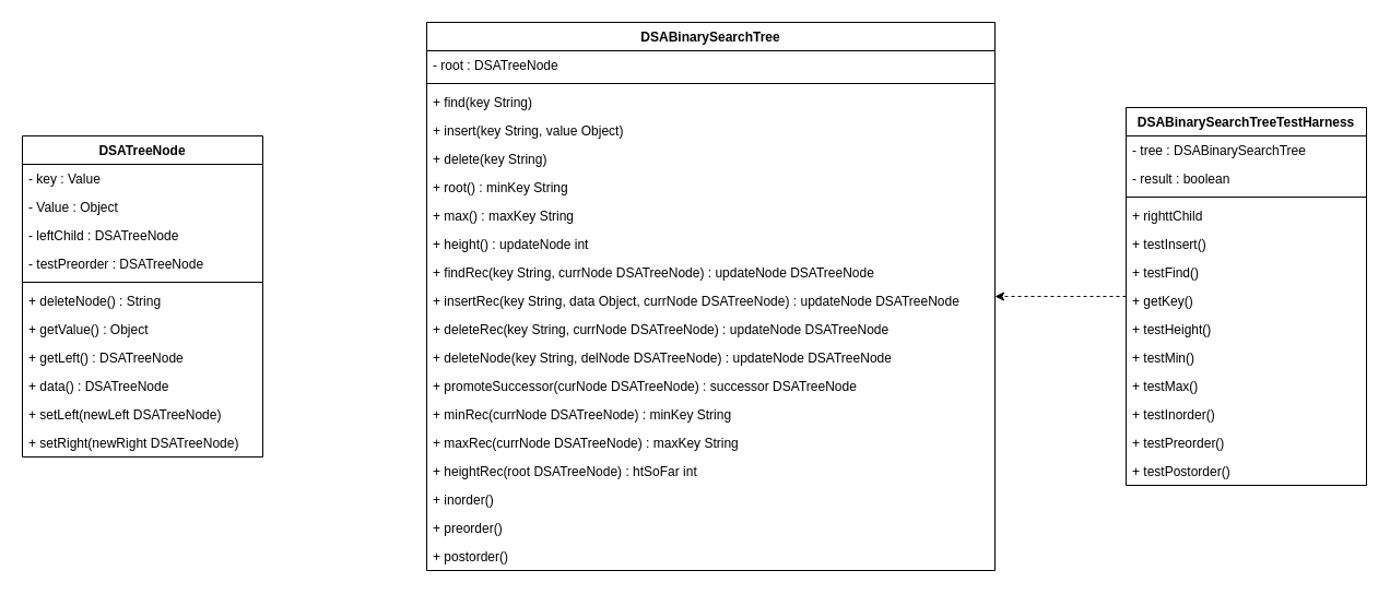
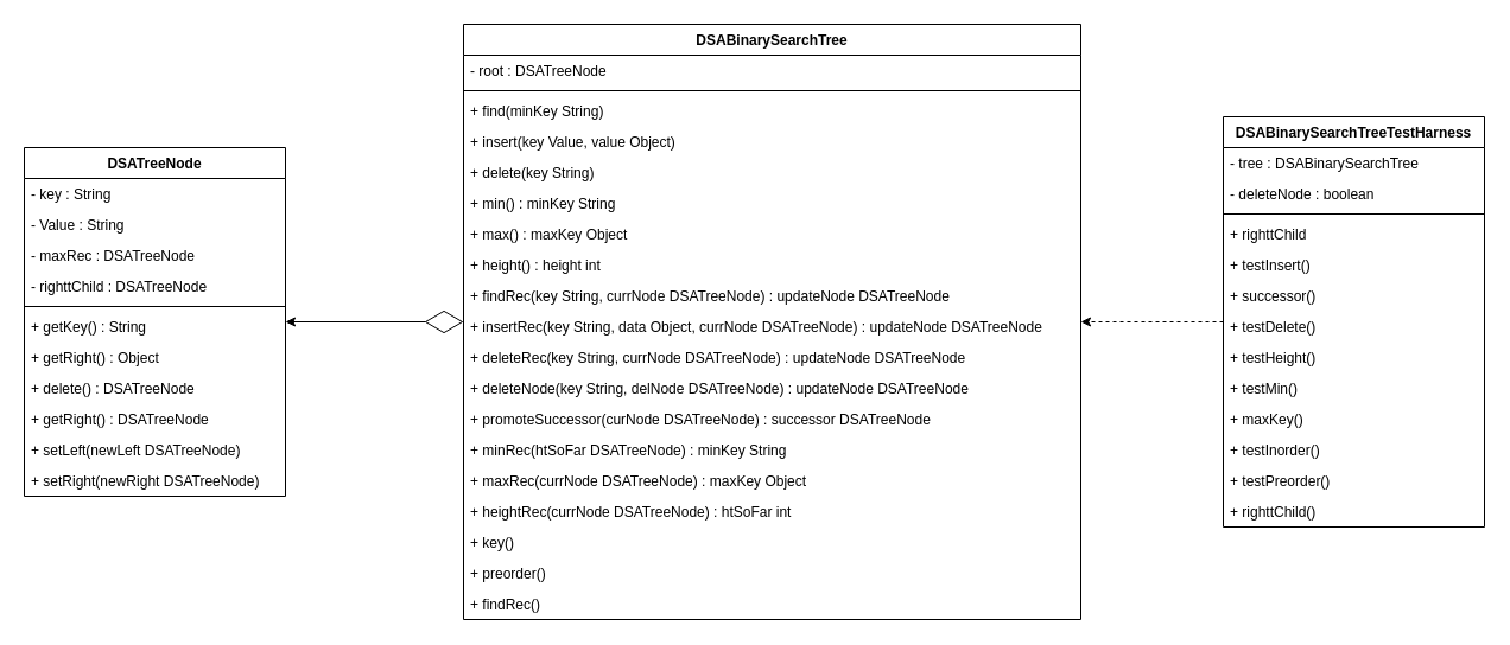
  <mxCell id="0" />
  <mxCell id="1" parent="0" />
+ <mxCell id="2" value="" style="edgeStyle=orthogonalEdgeStyle;rounded=0;orthogonalLoop=1;jettySize=auto;html=1;startArrow=diamondThin;startFill=0;startSize=30;" edge="1" parent="1" source="3" target="23"><mxGeometry relative="1" as="geometry"><mxPoint x="330" y="180" as="targetPoint" /></mxGeometry></mxCell>
  <mxCell id="3" value="DSABinarySearchTree" style="swimlane;fontStyle=1;align=center;verticalAlign=top;childLayout=stackLayout;horizontal=1;startSize=26;horizontalStack=0;resizeParent=1;resizeParentMax=0;resizeLast=0;collapsible=1;marginBottom=0;" vertex="1" parent="1"><mxGeometry x="390" y="20" width="520" height="502" as="geometry" /></mxCell>
  <mxCell id="4" value="- root : DSATreeNode" style="text;strokeColor=none;fillColor=none;align=left;verticalAlign=top;spacingLeft=4;spacingRight=4;overflow=hidden;rotatable=0;points=[[0,0.5],[1,0.5]];portConstraint=eastwest;" vertex="1" parent="3"><mxGeometry y="26" width="520" height="26" as="geometry" /></mxCell>
  <mxCell id="5" value="" style="line;strokeWidth=1;fillColor=none;align=left;verticalAlign=middle;spacingTop=-1;spacingLeft=3;spacingRight=3;rotatable=0;labelPosition=right;points=[];portConstraint=eastwest;" vertex="1" parent="3"><mxGeometry y="52" width="520" height="8" as="geometry" /></mxCell>
- <mxCell id="6" value="+ find(key String)" style="text;strokeColor=none;fillColor=none;align=left;verticalAlign=top;spacingLeft=4;spacingRight=4;overflow=hidden;rotatable=0;points=[[0,0.5],[1,0.5]];portConstraint=eastwest;" vertex="1" parent="3"><mxGeometry y="60" width="520" height="26" as="geometry" /></mxCell>
- <mxCell id="7" value="+ insert(key String, value Object)" style="text;strokeColor=none;fillColor=none;align=left;verticalAlign=top;spacingLeft=4;spacingRight=4;overflow=hidden;rotatable=0;points=[[0,0.5],[1,0.5]];portConstraint=eastwest;" vertex="1" parent="3"><mxGeometry y="86" width="520" height="26" as="geometry" /></mxCell>
+ <mxCell id="6" value="+ find(minKey String)" style="text;strokeColor=none;fillColor=none;align=left;verticalAlign=top;spacingLeft=4;spacingRight=4;overflow=hidden;rotatable=0;points=[[0,0.5],[1,0.5]];portConstraint=eastwest;" vertex="1" parent="3"><mxGeometry y="60" width="520" height="26" as="geometry" /></mxCell>
+ <mxCell id="7" value="+ insert(key Value, value Object)" style="text;strokeColor=none;fillColor=none;align=left;verticalAlign=top;spacingLeft=4;spacingRight=4;overflow=hidden;rotatable=0;points=[[0,0.5],[1,0.5]];portConstraint=eastwest;" vertex="1" parent="3"><mxGeometry y="86" width="520" height="26" as="geometry" /></mxCell>
  <mxCell id="8" value="+ delete(key String)" style="text;strokeColor=none;fillColor=none;align=left;verticalAlign=top;spacingLeft=4;spacingRight=4;overflow=hidden;rotatable=0;points=[[0,0.5],[1,0.5]];portConstraint=eastwest;" vertex="1" parent="3"><mxGeometry y="112" width="520" height="26" as="geometry" /></mxCell>
- <mxCell id="9" value="+ root() : minKey String" style="text;strokeColor=none;fillColor=none;align=left;verticalAlign=top;spacingLeft=4;spacingRight=4;overflow=hidden;rotatable=0;points=[[0,0.5],[1,0.5]];portConstraint=eastwest;" vertex="1" parent="3"><mxGeometry y="138" width="520" height="26" as="geometry" /></mxCell>
- <mxCell id="10" value="+ max() : maxKey String" style="text;strokeColor=none;fillColor=none;align=left;verticalAlign=top;spacingLeft=4;spacingRight=4;overflow=hidden;rotatable=0;points=[[0,0.5],[1,0.5]];portConstraint=eastwest;" vertex="1" parent="3"><mxGeometry y="164" width="520" height="26" as="geometry" /></mxCell>
- <mxCell id="11" value="+ height() : updateNode int" style="text;strokeColor=none;fillColor=none;align=left;verticalAlign=top;spacingLeft=4;spacingRight=4;overflow=hidden;rotatable=0;points=[[0,0.5],[1,0.5]];portConstraint=eastwest;" vertex="1" parent="3"><mxGeometry y="190" width="520" height="26" as="geometry" /></mxCell>
+ <mxCell id="9" value="+ min() : minKey String" style="text;strokeColor=none;fillColor=none;align=left;verticalAlign=top;spacingLeft=4;spacingRight=4;overflow=hidden;rotatable=0;points=[[0,0.5],[1,0.5]];portConstraint=eastwest;" vertex="1" parent="3"><mxGeometry y="138" width="520" height="26" as="geometry" /></mxCell>
+ <mxCell id="10" value="+ max() : maxKey Object" style="text;strokeColor=none;fillColor=none;align=left;verticalAlign=top;spacingLeft=4;spacingRight=4;overflow=hidden;rotatable=0;points=[[0,0.5],[1,0.5]];portConstraint=eastwest;" vertex="1" parent="3"><mxGeometry y="164" width="520" height="26" as="geometry" /></mxCell>
+ <mxCell id="11" value="+ height() : height int" style="text;strokeColor=none;fillColor=none;align=left;verticalAlign=top;spacingLeft=4;spacingRight=4;overflow=hidden;rotatable=0;points=[[0,0.5],[1,0.5]];portConstraint=eastwest;" vertex="1" parent="3"><mxGeometry y="190" width="520" height="26" as="geometry" /></mxCell>
  <mxCell id="12" value="+ findRec(key String, currNode DSATreeNode) : updateNode DSATreeNode" style="text;strokeColor=none;fillColor=none;align=left;verticalAlign=top;spacingLeft=4;spacingRight=4;overflow=hidden;rotatable=0;points=[[0,0.5],[1,0.5]];portConstraint=eastwest;" vertex="1" parent="3"><mxGeometry y="216" width="520" height="26" as="geometry" /></mxCell>
  <mxCell id="13" value="+ insertRec(key String, data Object, currNode DSATreeNode) : updateNode DSATreeNode" style="text;strokeColor=none;fillColor=none;align=left;verticalAlign=top;spacingLeft=4;spacingRight=4;overflow=hidden;rotatable=0;points=[[0,0.5],[1,0.5]];portConstraint=eastwest;" vertex="1" parent="3"><mxGeometry y="242" width="520" height="26" as="geometry" /></mxCell>
  <mxCell id="14" value="+ deleteRec(key String, currNode DSATreeNode) : updateNode DSATreeNode" style="text;strokeColor=none;fillColor=none;align=left;verticalAlign=top;spacingLeft=4;spacingRight=4;overflow=hidden;rotatable=0;points=[[0,0.5],[1,0.5]];portConstraint=eastwest;" vertex="1" parent="3"><mxGeometry y="268" width="520" height="26" as="geometry" /></mxCell>
  <mxCell id="15" value="+ deleteNode(key String, delNode DSATreeNode) : updateNode DSATreeNode" style="text;strokeColor=none;fillColor=none;align=left;verticalAlign=top;spacingLeft=4;spacingRight=4;overflow=hidden;rotatable=0;points=[[0,0.5],[1,0.5]];portConstraint=eastwest;" vertex="1" parent="3"><mxGeometry y="294" width="520" height="26" as="geometry" /></mxCell>
  <mxCell id="16" value="+ promoteSuccessor(curNode DSATreeNode) : successor DSATreeNode" style="text;strokeColor=none;fillColor=none;align=left;verticalAlign=top;spacingLeft=4;spacingRight=4;overflow=hidden;rotatable=0;points=[[0,0.5],[1,0.5]];portConstraint=eastwest;" vertex="1" parent="3"><mxGeometry y="320" width="520" height="26" as="geometry" /></mxCell>
- <mxCell id="17" value="+ minRec(currNode DSATreeNode) : minKey String" style="text;strokeColor=none;fillColor=none;align=left;verticalAlign=top;spacingLeft=4;spacingRight=4;overflow=hidden;rotatable=0;points=[[0,0.5],[1,0.5]];portConstraint=eastwest;" vertex="1" parent="3"><mxGeometry y="346" width="520" height="26" as="geometry" /></mxCell>
- <mxCell id="18" value="+ maxRec(currNode DSATreeNode) : maxKey String" style="text;strokeColor=none;fillColor=none;align=left;verticalAlign=top;spacingLeft=4;spacingRight=4;overflow=hidden;rotatable=0;points=[[0,0.5],[1,0.5]];portConstraint=eastwest;" vertex="1" parent="3"><mxGeometry y="372" width="520" height="26" as="geometry" /></mxCell>
- <mxCell id="19" value="+ heightRec(root DSATreeNode) : htSoFar int" style="text;strokeColor=none;fillColor=none;align=left;verticalAlign=top;spacingLeft=4;spacingRight=4;overflow=hidden;rotatable=0;points=[[0,0.5],[1,0.5]];portConstraint=eastwest;" vertex="1" parent="3"><mxGeometry y="398" width="520" height="26" as="geometry" /></mxCell>
- <mxCell id="20" value="+ inorder()" style="text;strokeColor=none;fillColor=none;align=left;verticalAlign=top;spacingLeft=4;spacingRight=4;overflow=hidden;rotatable=0;points=[[0,0.5],[1,0.5]];portConstraint=eastwest;" vertex="1" parent="3"><mxGeometry y="424" width="520" height="26" as="geometry" /></mxCell>
+ <mxCell id="17" value="+ minRec(htSoFar DSATreeNode) : minKey String" style="text;strokeColor=none;fillColor=none;align=left;verticalAlign=top;spacingLeft=4;spacingRight=4;overflow=hidden;rotatable=0;points=[[0,0.5],[1,0.5]];portConstraint=eastwest;" vertex="1" parent="3"><mxGeometry y="346" width="520" height="26" as="geometry" /></mxCell>
+ <mxCell id="18" value="+ maxRec(currNode DSATreeNode) : maxKey Object" style="text;strokeColor=none;fillColor=none;align=left;verticalAlign=top;spacingLeft=4;spacingRight=4;overflow=hidden;rotatable=0;points=[[0,0.5],[1,0.5]];portConstraint=eastwest;" vertex="1" parent="3"><mxGeometry y="372" width="520" height="26" as="geometry" /></mxCell>
+ <mxCell id="19" value="+ heightRec(currNode DSATreeNode) : htSoFar int" style="text;strokeColor=none;fillColor=none;align=left;verticalAlign=top;spacingLeft=4;spacingRight=4;overflow=hidden;rotatable=0;points=[[0,0.5],[1,0.5]];portConstraint=eastwest;" vertex="1" parent="3"><mxGeometry y="398" width="520" height="26" as="geometry" /></mxCell>
+ <mxCell id="20" value="+ key()" style="text;strokeColor=none;fillColor=none;align=left;verticalAlign=top;spacingLeft=4;spacingRight=4;overflow=hidden;rotatable=0;points=[[0,0.5],[1,0.5]];portConstraint=eastwest;" vertex="1" parent="3"><mxGeometry y="424" width="520" height="26" as="geometry" /></mxCell>
  <mxCell id="21" value="+ preorder()" style="text;strokeColor=none;fillColor=none;align=left;verticalAlign=top;spacingLeft=4;spacingRight=4;overflow=hidden;rotatable=0;points=[[0,0.5],[1,0.5]];portConstraint=eastwest;" vertex="1" parent="3"><mxGeometry y="450" width="520" height="26" as="geometry" /></mxCell>
- <mxCell id="22" value="+ postorder()" style="text;strokeColor=none;fillColor=none;align=left;verticalAlign=top;spacingLeft=4;spacingRight=4;overflow=hidden;rotatable=0;points=[[0,0.5],[1,0.5]];portConstraint=eastwest;" vertex="1" parent="3"><mxGeometry y="476" width="520" height="26" as="geometry" /></mxCell>
+ <mxCell id="22" value="+ findRec()" style="text;strokeColor=none;fillColor=none;align=left;verticalAlign=top;spacingLeft=4;spacingRight=4;overflow=hidden;rotatable=0;points=[[0,0.5],[1,0.5]];portConstraint=eastwest;" vertex="1" parent="3"><mxGeometry y="476" width="520" height="26" as="geometry" /></mxCell>
  <mxCell id="23" value="DSATreeNode" style="swimlane;fontStyle=1;align=center;verticalAlign=top;childLayout=stackLayout;horizontal=1;startSize=26;horizontalStack=0;resizeParent=1;resizeParentMax=0;resizeLast=0;collapsible=1;marginBottom=0;" vertex="1" parent="1"><mxGeometry x="20" y="124" width="220" height="294" as="geometry" /></mxCell>
- <mxCell id="24" value="- key : Value" style="text;strokeColor=none;fillColor=none;align=left;verticalAlign=top;spacingLeft=4;spacingRight=4;overflow=hidden;rotatable=0;points=[[0,0.5],[1,0.5]];portConstraint=eastwest;" vertex="1" parent="23"><mxGeometry y="26" width="220" height="26" as="geometry" /></mxCell>
- <mxCell id="25" value="- Value : Object" style="text;strokeColor=none;fillColor=none;align=left;verticalAlign=top;spacingLeft=4;spacingRight=4;overflow=hidden;rotatable=0;points=[[0,0.5],[1,0.5]];portConstraint=eastwest;" vertex="1" parent="23"><mxGeometry y="52" width="220" height="26" as="geometry" /></mxCell>
- <mxCell id="26" value="- leftChild : DSATreeNode" style="text;strokeColor=none;fillColor=none;align=left;verticalAlign=top;spacingLeft=4;spacingRight=4;overflow=hidden;rotatable=0;points=[[0,0.5],[1,0.5]];portConstraint=eastwest;" vertex="1" parent="23"><mxGeometry y="78" width="220" height="26" as="geometry" /></mxCell>
- <mxCell id="27" value="- testPreorder : DSATreeNode" style="text;strokeColor=none;fillColor=none;align=left;verticalAlign=top;spacingLeft=4;spacingRight=4;overflow=hidden;rotatable=0;points=[[0,0.5],[1,0.5]];portConstraint=eastwest;" vertex="1" parent="23"><mxGeometry y="104" width="220" height="26" as="geometry" /></mxCell>
+ <mxCell id="24" value="- key : String" style="text;strokeColor=none;fillColor=none;align=left;verticalAlign=top;spacingLeft=4;spacingRight=4;overflow=hidden;rotatable=0;points=[[0,0.5],[1,0.5]];portConstraint=eastwest;" vertex="1" parent="23"><mxGeometry y="26" width="220" height="26" as="geometry" /></mxCell>
+ <mxCell id="25" value="- Value : String" style="text;strokeColor=none;fillColor=none;align=left;verticalAlign=top;spacingLeft=4;spacingRight=4;overflow=hidden;rotatable=0;points=[[0,0.5],[1,0.5]];portConstraint=eastwest;" vertex="1" parent="23"><mxGeometry y="52" width="220" height="26" as="geometry" /></mxCell>
+ <mxCell id="26" value="- maxRec : DSATreeNode" style="text;strokeColor=none;fillColor=none;align=left;verticalAlign=top;spacingLeft=4;spacingRight=4;overflow=hidden;rotatable=0;points=[[0,0.5],[1,0.5]];portConstraint=eastwest;" vertex="1" parent="23"><mxGeometry y="78" width="220" height="26" as="geometry" /></mxCell>
+ <mxCell id="27" value="- righttChild : DSATreeNode" style="text;strokeColor=none;fillColor=none;align=left;verticalAlign=top;spacingLeft=4;spacingRight=4;overflow=hidden;rotatable=0;points=[[0,0.5],[1,0.5]];portConstraint=eastwest;" vertex="1" parent="23"><mxGeometry y="104" width="220" height="26" as="geometry" /></mxCell>
  <mxCell id="28" value="" style="line;strokeWidth=1;fillColor=none;align=left;verticalAlign=middle;spacingTop=-1;spacingLeft=3;spacingRight=3;rotatable=0;labelPosition=right;points=[];portConstraint=eastwest;" vertex="1" parent="23"><mxGeometry y="130" width="220" height="8" as="geometry" /></mxCell>
- <mxCell id="29" value="+ deleteNode() : String" style="text;strokeColor=none;fillColor=none;align=left;verticalAlign=top;spacingLeft=4;spacingRight=4;overflow=hidden;rotatable=0;points=[[0,0.5],[1,0.5]];portConstraint=eastwest;" vertex="1" parent="23"><mxGeometry y="138" width="220" height="26" as="geometry" /></mxCell>
- <mxCell id="30" value="+ getValue() : Object" style="text;strokeColor=none;fillColor=none;align=left;verticalAlign=top;spacingLeft=4;spacingRight=4;overflow=hidden;rotatable=0;points=[[0,0.5],[1,0.5]];portConstraint=eastwest;" vertex="1" parent="23"><mxGeometry y="164" width="220" height="26" as="geometry" /></mxCell>
- <mxCell id="31" value="+ getLeft() : DSATreeNode" style="text;strokeColor=none;fillColor=none;align=left;verticalAlign=top;spacingLeft=4;spacingRight=4;overflow=hidden;rotatable=0;points=[[0,0.5],[1,0.5]];portConstraint=eastwest;" vertex="1" parent="23"><mxGeometry y="190" width="220" height="26" as="geometry" /></mxCell>
- <mxCell id="32" value="+ data() : DSATreeNode" style="text;strokeColor=none;fillColor=none;align=left;verticalAlign=top;spacingLeft=4;spacingRight=4;overflow=hidden;rotatable=0;points=[[0,0.5],[1,0.5]];portConstraint=eastwest;" vertex="1" parent="23"><mxGeometry y="216" width="220" height="26" as="geometry" /></mxCell>
+ <mxCell id="29" value="+ getKey() : String" style="text;strokeColor=none;fillColor=none;align=left;verticalAlign=top;spacingLeft=4;spacingRight=4;overflow=hidden;rotatable=0;points=[[0,0.5],[1,0.5]];portConstraint=eastwest;" vertex="1" parent="23"><mxGeometry y="138" width="220" height="26" as="geometry" /></mxCell>
+ <mxCell id="30" value="+ getRight() : Object" style="text;strokeColor=none;fillColor=none;align=left;verticalAlign=top;spacingLeft=4;spacingRight=4;overflow=hidden;rotatable=0;points=[[0,0.5],[1,0.5]];portConstraint=eastwest;" vertex="1" parent="23"><mxGeometry y="164" width="220" height="26" as="geometry" /></mxCell>
+ <mxCell id="31" value="+ delete() : DSATreeNode" style="text;strokeColor=none;fillColor=none;align=left;verticalAlign=top;spacingLeft=4;spacingRight=4;overflow=hidden;rotatable=0;points=[[0,0.5],[1,0.5]];portConstraint=eastwest;" vertex="1" parent="23"><mxGeometry y="190" width="220" height="26" as="geometry" /></mxCell>
+ <mxCell id="32" value="+ getRight() : DSATreeNode" style="text;strokeColor=none;fillColor=none;align=left;verticalAlign=top;spacingLeft=4;spacingRight=4;overflow=hidden;rotatable=0;points=[[0,0.5],[1,0.5]];portConstraint=eastwest;" vertex="1" parent="23"><mxGeometry y="216" width="220" height="26" as="geometry" /></mxCell>
  <mxCell id="33" value="+ setLeft(newLeft DSATreeNode)" style="text;strokeColor=none;fillColor=none;align=left;verticalAlign=top;spacingLeft=4;spacingRight=4;overflow=hidden;rotatable=0;points=[[0,0.5],[1,0.5]];portConstraint=eastwest;" vertex="1" parent="23"><mxGeometry y="242" width="220" height="26" as="geometry" /></mxCell>
  <mxCell id="34" value="+ setRight(newRight DSATreeNode)" style="text;strokeColor=none;fillColor=none;align=left;verticalAlign=top;spacingLeft=4;spacingRight=4;overflow=hidden;rotatable=0;points=[[0,0.5],[1,0.5]];portConstraint=eastwest;" vertex="1" parent="23"><mxGeometry y="268" width="220" height="26" as="geometry" /></mxCell>
  <mxCell id="35" value="" style="edgeStyle=orthogonalEdgeStyle;rounded=0;orthogonalLoop=1;jettySize=auto;html=1;startArrow=none;startFill=0;startSize=30;dashed=1;" edge="1" parent="1" source="36" target="3"><mxGeometry relative="1" as="geometry"><mxPoint x="880" y="193" as="targetPoint" /></mxGeometry></mxCell>
  <mxCell id="36" value="DSABinarySearchTreeTestHarness" style="swimlane;fontStyle=1;align=center;verticalAlign=top;childLayout=stackLayout;horizontal=1;startSize=26;horizontalStack=0;resizeParent=1;resizeParentMax=0;resizeLast=0;collapsible=1;marginBottom=0;" vertex="1" parent="1"><mxGeometry x="1030" y="98" width="220" height="346" as="geometry" /></mxCell>
  <mxCell id="37" value="- tree : DSABinarySearchTree" style="text;strokeColor=none;fillColor=none;align=left;verticalAlign=top;spacingLeft=4;spacingRight=4;overflow=hidden;rotatable=0;points=[[0,0.5],[1,0.5]];portConstraint=eastwest;" vertex="1" parent="36"><mxGeometry y="26" width="220" height="26" as="geometry" /></mxCell>
- <mxCell id="38" value="- result : boolean" style="text;strokeColor=none;fillColor=none;align=left;verticalAlign=top;spacingLeft=4;spacingRight=4;overflow=hidden;rotatable=0;points=[[0,0.5],[1,0.5]];portConstraint=eastwest;" vertex="1" parent="36"><mxGeometry y="52" width="220" height="26" as="geometry" /></mxCell>
+ <mxCell id="38" value="- deleteNode : boolean" style="text;strokeColor=none;fillColor=none;align=left;verticalAlign=top;spacingLeft=4;spacingRight=4;overflow=hidden;rotatable=0;points=[[0,0.5],[1,0.5]];portConstraint=eastwest;" vertex="1" parent="36"><mxGeometry y="52" width="220" height="26" as="geometry" /></mxCell>
  <mxCell id="39" value="" style="line;strokeWidth=1;fillColor=none;align=left;verticalAlign=middle;spacingTop=-1;spacingLeft=3;spacingRight=3;rotatable=0;labelPosition=right;points=[];portConstraint=eastwest;" vertex="1" parent="36"><mxGeometry y="78" width="220" height="8" as="geometry" /></mxCell>
  <mxCell id="40" value="+ righttChild" style="text;strokeColor=none;fillColor=none;align=left;verticalAlign=top;spacingLeft=4;spacingRight=4;overflow=hidden;rotatable=0;points=[[0,0.5],[1,0.5]];portConstraint=eastwest;" vertex="1" parent="36"><mxGeometry y="86" width="220" height="26" as="geometry" /></mxCell>
  <mxCell id="41" value="+ testInsert()" style="text;strokeColor=none;fillColor=none;align=left;verticalAlign=top;spacingLeft=4;spacingRight=4;overflow=hidden;rotatable=0;points=[[0,0.5],[1,0.5]];portConstraint=eastwest;" vertex="1" parent="36"><mxGeometry y="112" width="220" height="26" as="geometry" /></mxCell>
- <mxCell id="42" value="+ testFind()" style="text;strokeColor=none;fillColor=none;align=left;verticalAlign=top;spacingLeft=4;spacingRight=4;overflow=hidden;rotatable=0;points=[[0,0.5],[1,0.5]];portConstraint=eastwest;" vertex="1" parent="36"><mxGeometry y="138" width="220" height="26" as="geometry" /></mxCell>
- <mxCell id="43" value="+ getKey()" style="text;strokeColor=none;fillColor=none;align=left;verticalAlign=top;spacingLeft=4;spacingRight=4;overflow=hidden;rotatable=0;points=[[0,0.5],[1,0.5]];portConstraint=eastwest;" vertex="1" parent="36"><mxGeometry y="164" width="220" height="26" as="geometry" /></mxCell>
+ <mxCell id="42" value="+ successor()" style="text;strokeColor=none;fillColor=none;align=left;verticalAlign=top;spacingLeft=4;spacingRight=4;overflow=hidden;rotatable=0;points=[[0,0.5],[1,0.5]];portConstraint=eastwest;" vertex="1" parent="36"><mxGeometry y="138" width="220" height="26" as="geometry" /></mxCell>
+ <mxCell id="43" value="+ testDelete()" style="text;strokeColor=none;fillColor=none;align=left;verticalAlign=top;spacingLeft=4;spacingRight=4;overflow=hidden;rotatable=0;points=[[0,0.5],[1,0.5]];portConstraint=eastwest;" vertex="1" parent="36"><mxGeometry y="164" width="220" height="26" as="geometry" /></mxCell>
  <mxCell id="44" value="+ testHeight()" style="text;strokeColor=none;fillColor=none;align=left;verticalAlign=top;spacingLeft=4;spacingRight=4;overflow=hidden;rotatable=0;points=[[0,0.5],[1,0.5]];portConstraint=eastwest;" vertex="1" parent="36"><mxGeometry y="190" width="220" height="26" as="geometry" /></mxCell>
  <mxCell id="45" value="+ testMin()" style="text;strokeColor=none;fillColor=none;align=left;verticalAlign=top;spacingLeft=4;spacingRight=4;overflow=hidden;rotatable=0;points=[[0,0.5],[1,0.5]];portConstraint=eastwest;" vertex="1" parent="36"><mxGeometry y="216" width="220" height="26" as="geometry" /></mxCell>
- <mxCell id="46" value="+ testMax()" style="text;strokeColor=none;fillColor=none;align=left;verticalAlign=top;spacingLeft=4;spacingRight=4;overflow=hidden;rotatable=0;points=[[0,0.5],[1,0.5]];portConstraint=eastwest;" vertex="1" parent="36"><mxGeometry y="242" width="220" height="26" as="geometry" /></mxCell>
+ <mxCell id="46" value="+ maxKey()" style="text;strokeColor=none;fillColor=none;align=left;verticalAlign=top;spacingLeft=4;spacingRight=4;overflow=hidden;rotatable=0;points=[[0,0.5],[1,0.5]];portConstraint=eastwest;" vertex="1" parent="36"><mxGeometry y="242" width="220" height="26" as="geometry" /></mxCell>
  <mxCell id="47" value="+ testInorder()" style="text;strokeColor=none;fillColor=none;align=left;verticalAlign=top;spacingLeft=4;spacingRight=4;overflow=hidden;rotatable=0;points=[[0,0.5],[1,0.5]];portConstraint=eastwest;" vertex="1" parent="36"><mxGeometry y="268" width="220" height="26" as="geometry" /></mxCell>
  <mxCell id="48" value="+ testPreorder()" style="text;strokeColor=none;fillColor=none;align=left;verticalAlign=top;spacingLeft=4;spacingRight=4;overflow=hidden;rotatable=0;points=[[0,0.5],[1,0.5]];portConstraint=eastwest;" vertex="1" parent="36"><mxGeometry y="294" width="220" height="26" as="geometry" /></mxCell>
- <mxCell id="49" value="+ testPostorder()" style="text;strokeColor=none;fillColor=none;align=left;verticalAlign=top;spacingLeft=4;spacingRight=4;overflow=hidden;rotatable=0;points=[[0,0.5],[1,0.5]];portConstraint=eastwest;" vertex="1" parent="36"><mxGeometry y="320" width="220" height="26" as="geometry" /></mxCell>
+ <mxCell id="49" value="+ righttChild()" style="text;strokeColor=none;fillColor=none;align=left;verticalAlign=top;spacingLeft=4;spacingRight=4;overflow=hidden;rotatable=0;points=[[0,0.5],[1,0.5]];portConstraint=eastwest;" vertex="1" parent="36"><mxGeometry y="320" width="220" height="26" as="geometry" /></mxCell>
